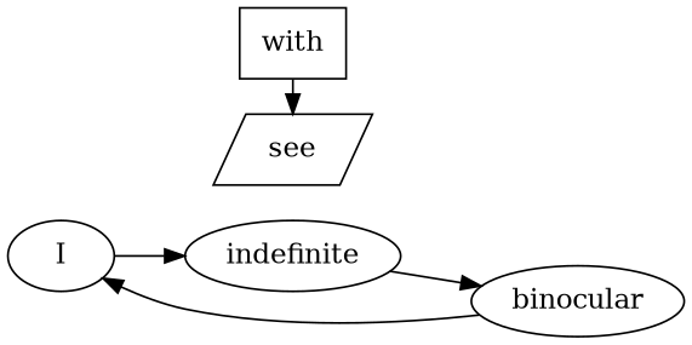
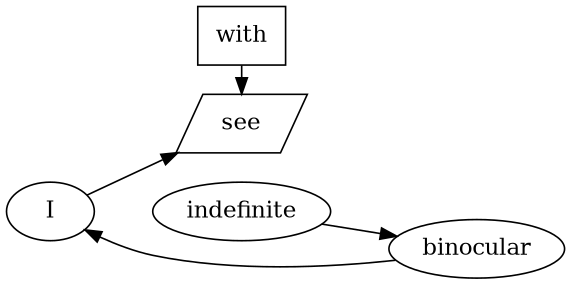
  digraph {
    compound=true
    rankdir=LR
    node [shape=ellipse]
    n1 [label=with shape=polygon]
    n2 [label=see shape=parallelogram]
    n3 [label=I]
    n4 [label=indefinite]
    n5 [label=binocular]
    subgraph sub_1 {
      rank=same
      n1
      n2
    }
    n1 -> n2
-   n3 -> n4
+   n3 -> n2
    n4 -> n5
    n5 -> n3
  }
